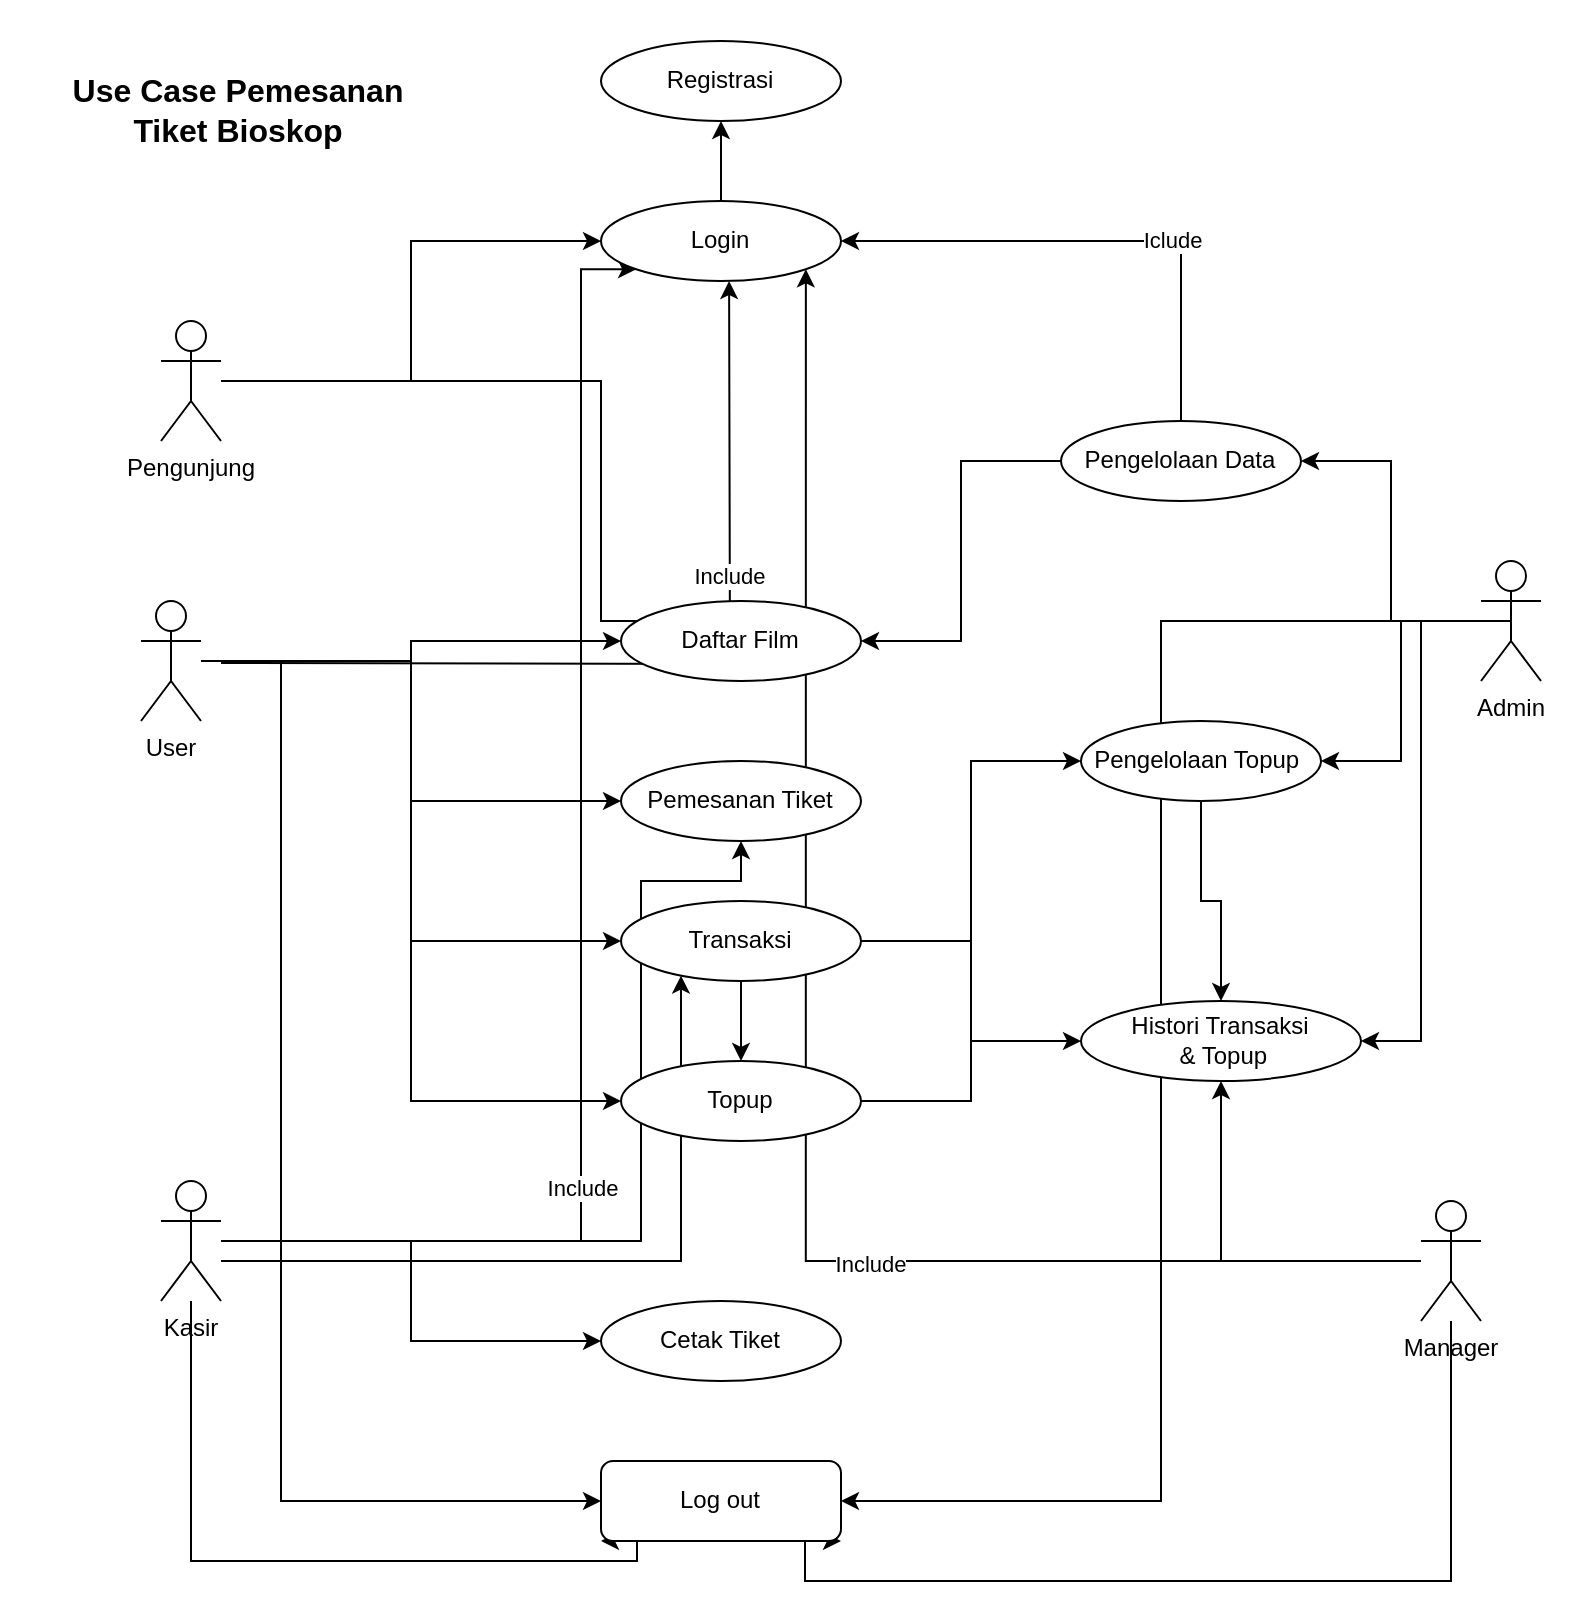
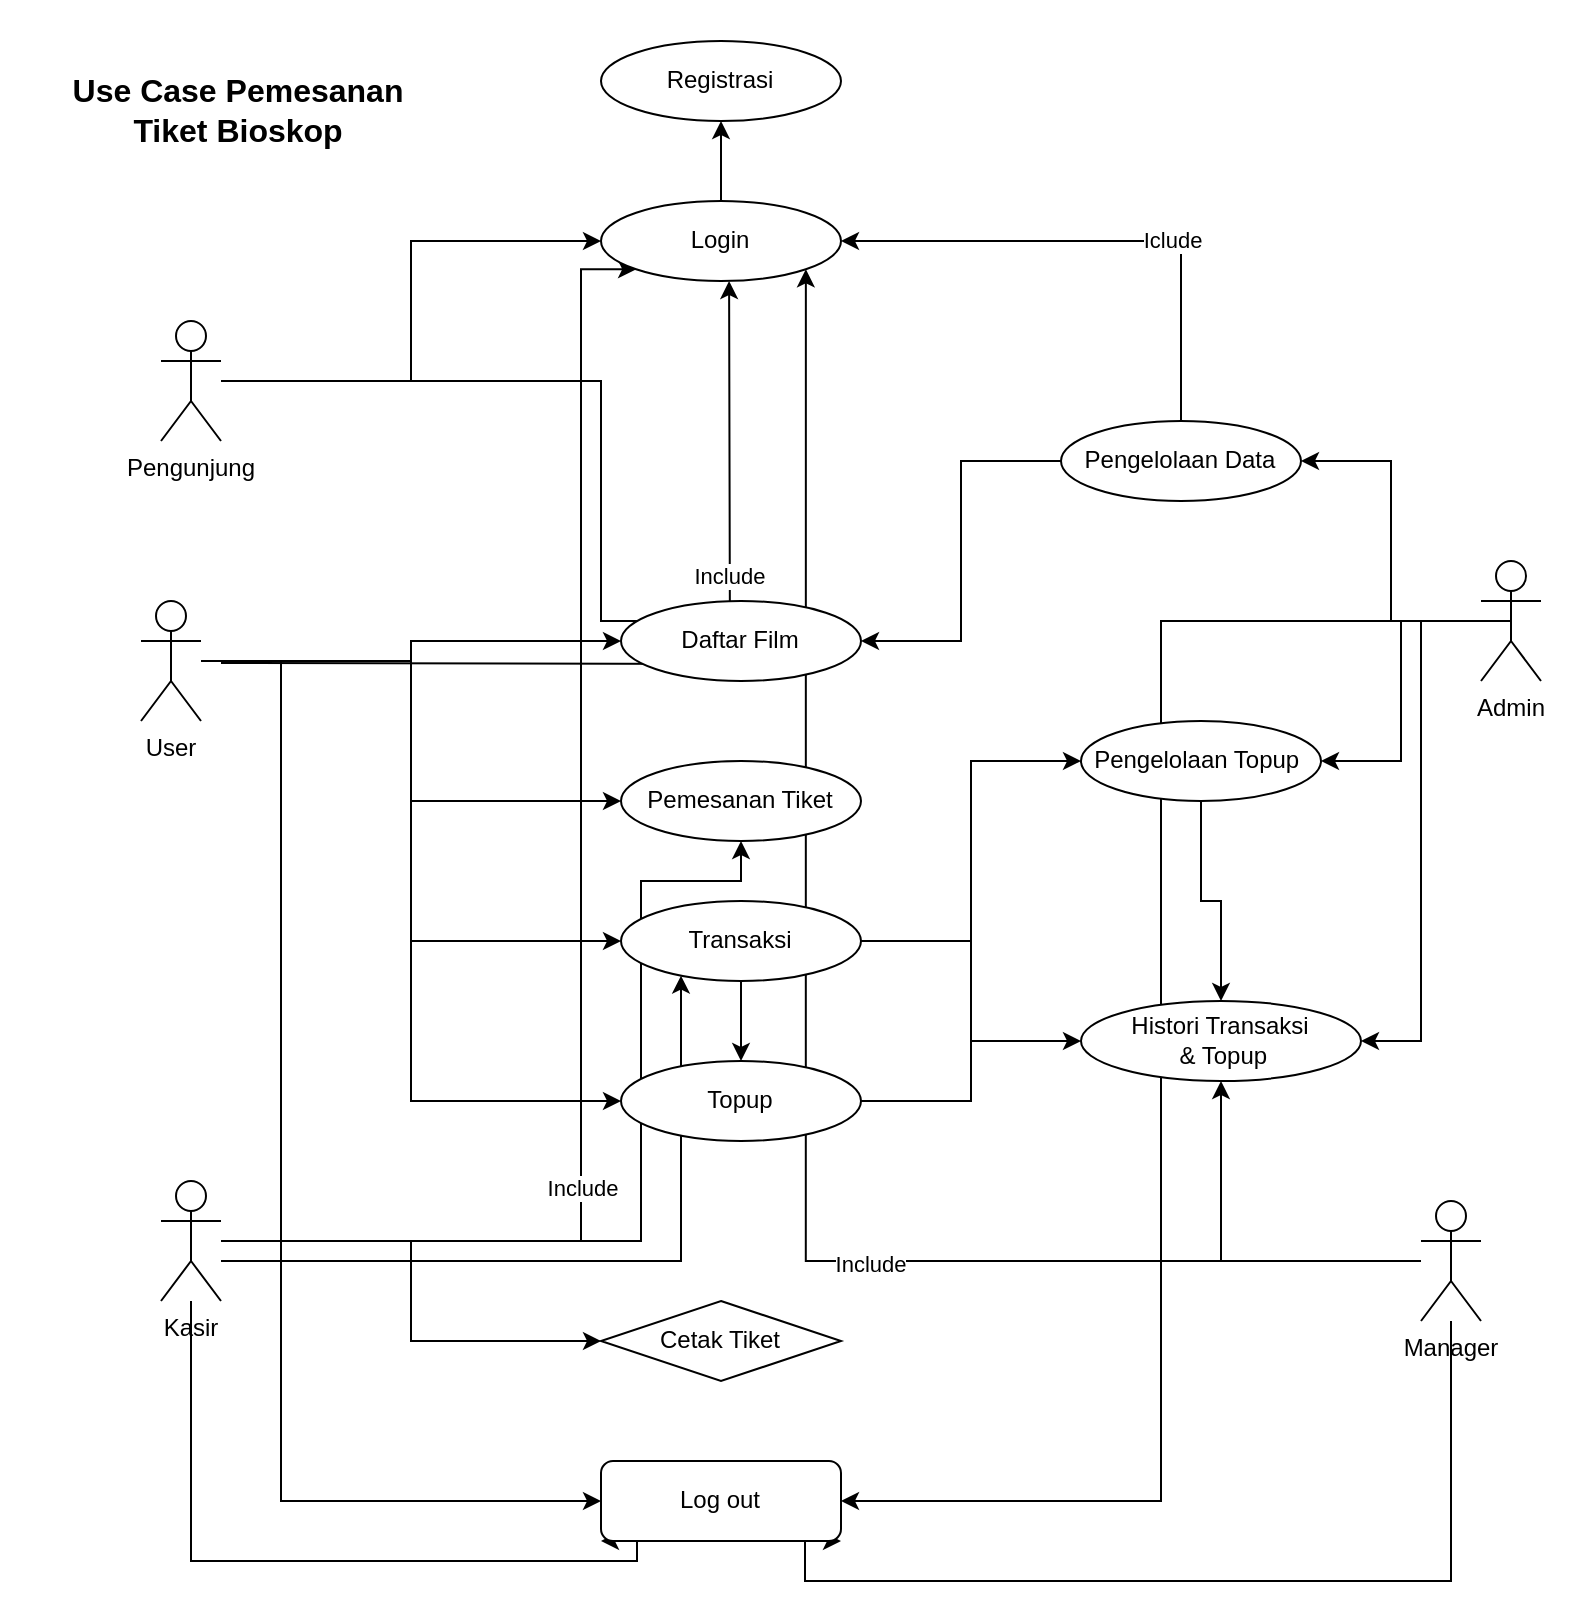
  <mxCell id="0" />
  <mxCell id="1" parent="0" />
  <mxCell id="2" style="edgeStyle=orthogonalEdgeStyle;rounded=0;orthogonalLoop=1;jettySize=auto;html=1;exitX=0.5;exitY=0.5;exitDx=0;exitDy=0;exitPerimeter=0;entryX=1;entryY=0.5;entryDx=0;entryDy=0;" edge="1" parent="1" source="6" target="34"><mxGeometry relative="1" as="geometry" /></mxCell>
  <mxCell id="3" style="edgeStyle=orthogonalEdgeStyle;rounded=0;orthogonalLoop=1;jettySize=auto;html=1;entryX=1;entryY=0.5;entryDx=0;entryDy=0;" edge="1" parent="1" source="6" target="36"><mxGeometry relative="1" as="geometry" /></mxCell>
  <mxCell id="4" style="edgeStyle=orthogonalEdgeStyle;rounded=0;orthogonalLoop=1;jettySize=auto;html=1;entryX=1;entryY=0.5;entryDx=0;entryDy=0;" edge="1" parent="1" source="6" target="37"><mxGeometry relative="1" as="geometry" /></mxCell>
  <mxCell id="5" style="edgeStyle=orthogonalEdgeStyle;rounded=0;orthogonalLoop=1;jettySize=auto;html=1;entryX=1;entryY=0.5;entryDx=0;entryDy=0;" edge="1" parent="1" source="6" target="30"><mxGeometry relative="1" as="geometry" /></mxCell>
  <mxCell id="6" value="Admin" style="shape=umlActor;verticalLabelPosition=bottom;verticalAlign=top;html=1;outlineConnect=0;" vertex="1" parent="1"><mxGeometry x="740" y="280" width="30" height="60" as="geometry" /></mxCell>
  <mxCell id="7" style="edgeStyle=orthogonalEdgeStyle;rounded=0;orthogonalLoop=1;jettySize=auto;html=1;entryX=0.5;entryY=1;entryDx=0;entryDy=0;" edge="1" parent="1" source="11" target="37"><mxGeometry relative="1" as="geometry" /></mxCell>
  <mxCell id="8" style="edgeStyle=orthogonalEdgeStyle;rounded=0;orthogonalLoop=1;jettySize=auto;html=1;entryX=1;entryY=1;entryDx=0;entryDy=0;" edge="1" parent="1" source="11" target="29"><mxGeometry relative="1" as="geometry" /></mxCell>
  <mxCell id="9" value="Include" style="edgeLabel;html=1;align=center;verticalAlign=middle;resizable=0;points=[];" vertex="1" connectable="0" parent="8"><mxGeometry x="-0.312" y="1" relative="1" as="geometry"><mxPoint as="offset" /></mxGeometry></mxCell>
  <mxCell id="10" style="edgeStyle=orthogonalEdgeStyle;rounded=0;orthogonalLoop=1;jettySize=auto;html=1;entryX=1;entryY=1;entryDx=0;entryDy=0;" edge="1" parent="1" source="11" target="30"><mxGeometry relative="1" as="geometry"><Array as="points"><mxPoint x="725" y="790" /><mxPoint x="402" y="790" /></Array></mxGeometry></mxCell>
  <mxCell id="11" value="Manager" style="shape=umlActor;verticalLabelPosition=bottom;verticalAlign=top;html=1;outlineConnect=0;" vertex="1" parent="1"><mxGeometry x="710" y="600" width="30" height="60" as="geometry" /></mxCell>
  <mxCell id="12" style="edgeStyle=orthogonalEdgeStyle;rounded=0;orthogonalLoop=1;jettySize=auto;html=1;entryX=0;entryY=0.5;entryDx=0;entryDy=0;" edge="1" parent="1" source="17" target="45"><mxGeometry relative="1" as="geometry"><mxPoint x="320" y="330" as="targetPoint" /></mxGeometry></mxCell>
  <mxCell id="13" style="edgeStyle=orthogonalEdgeStyle;rounded=0;orthogonalLoop=1;jettySize=auto;html=1;entryX=0;entryY=0.5;entryDx=0;entryDy=0;" edge="1" parent="1" source="17" target="38"><mxGeometry relative="1" as="geometry" /></mxCell>
  <mxCell id="14" style="edgeStyle=orthogonalEdgeStyle;rounded=0;orthogonalLoop=1;jettySize=auto;html=1;entryX=0;entryY=0.5;entryDx=0;entryDy=0;" edge="1" parent="1" source="17" target="41"><mxGeometry relative="1" as="geometry" /></mxCell>
  <mxCell id="15" style="edgeStyle=orthogonalEdgeStyle;rounded=0;orthogonalLoop=1;jettySize=auto;html=1;entryX=0;entryY=0.5;entryDx=0;entryDy=0;" edge="1" parent="1" source="17" target="48"><mxGeometry relative="1" as="geometry" /></mxCell>
  <mxCell id="16" style="edgeStyle=orthogonalEdgeStyle;rounded=0;orthogonalLoop=1;jettySize=auto;html=1;entryX=0;entryY=0.5;entryDx=0;entryDy=0;" edge="1" parent="1" source="17" target="30"><mxGeometry relative="1" as="geometry"><Array as="points"><mxPoint x="140" y="330" /><mxPoint x="140" y="750" /></Array></mxGeometry></mxCell>
  <mxCell id="17" value="User" style="shape=umlActor;verticalLabelPosition=bottom;verticalAlign=top;html=1;outlineConnect=0;" vertex="1" parent="1"><mxGeometry x="70" y="300" width="30" height="60" as="geometry" /></mxCell>
  <mxCell id="18" style="edgeStyle=orthogonalEdgeStyle;rounded=0;orthogonalLoop=1;jettySize=auto;html=1;entryX=0;entryY=1;entryDx=0;entryDy=0;" edge="1" parent="1" source="24" target="29"><mxGeometry relative="1" as="geometry"><Array as="points"><mxPoint x="290" y="620" /><mxPoint x="290" y="134" /></Array></mxGeometry></mxCell>
  <mxCell id="19" value="Include" style="edgeLabel;html=1;align=center;verticalAlign=middle;resizable=0;points=[];" vertex="1" connectable="0" parent="18"><mxGeometry x="-0.403" relative="1" as="geometry"><mxPoint as="offset" /></mxGeometry></mxCell>
  <mxCell id="20" style="edgeStyle=orthogonalEdgeStyle;rounded=0;orthogonalLoop=1;jettySize=auto;html=1;entryX=0.5;entryY=1;entryDx=0;entryDy=0;" edge="1" parent="1" source="24" target="38"><mxGeometry relative="1" as="geometry"><Array as="points"><mxPoint x="320" y="620" /><mxPoint x="320" y="440" /><mxPoint x="370" y="440" /></Array></mxGeometry></mxCell>
  <mxCell id="21" style="edgeStyle=orthogonalEdgeStyle;rounded=0;orthogonalLoop=1;jettySize=auto;html=1;" edge="1" parent="1" source="24" target="41"><mxGeometry relative="1" as="geometry"><Array as="points"><mxPoint x="340" y="630" /></Array></mxGeometry></mxCell>
  <mxCell id="22" style="edgeStyle=orthogonalEdgeStyle;rounded=0;orthogonalLoop=1;jettySize=auto;html=1;" edge="1" parent="1" source="24" target="42"><mxGeometry relative="1" as="geometry" /></mxCell>
  <mxCell id="23" style="edgeStyle=orthogonalEdgeStyle;rounded=0;orthogonalLoop=1;jettySize=auto;html=1;entryX=0;entryY=1;entryDx=0;entryDy=0;" edge="1" parent="1" source="24" target="30"><mxGeometry relative="1" as="geometry"><Array as="points"><mxPoint x="95" y="780" /><mxPoint x="318" y="780" /></Array></mxGeometry></mxCell>
  <mxCell id="24" value="Kasir" style="shape=umlActor;verticalLabelPosition=bottom;verticalAlign=top;html=1;outlineConnect=0;" vertex="1" parent="1"><mxGeometry x="80" y="590" width="30" height="60" as="geometry" /></mxCell>
  <mxCell id="25" style="edgeStyle=orthogonalEdgeStyle;rounded=0;orthogonalLoop=1;jettySize=auto;html=1;entryX=0.5;entryY=0;entryDx=0;entryDy=0;" edge="1" parent="1" source="27" target="45"><mxGeometry relative="1" as="geometry"><mxPoint x="380" y="310" as="targetPoint" /><Array as="points"><mxPoint x="300" y="190" /><mxPoint x="300" y="310" /></Array></mxGeometry></mxCell>
  <mxCell id="26" style="edgeStyle=orthogonalEdgeStyle;rounded=0;orthogonalLoop=1;jettySize=auto;html=1;entryX=0;entryY=0.5;entryDx=0;entryDy=0;" edge="1" parent="1" source="27" target="29"><mxGeometry relative="1" as="geometry" /></mxCell>
  <mxCell id="27" value="Pengunjung" style="shape=umlActor;verticalLabelPosition=bottom;verticalAlign=top;html=1;outlineConnect=0;" vertex="1" parent="1"><mxGeometry x="80" y="160" width="30" height="60" as="geometry" /></mxCell>
  <mxCell id="28" style="edgeStyle=orthogonalEdgeStyle;rounded=0;orthogonalLoop=1;jettySize=auto;html=1;" edge="1" parent="1" source="29" target="46"><mxGeometry relative="1" as="geometry" /></mxCell>
  <mxCell id="29" value="Login" style="ellipse;whiteSpace=wrap;html=1;" vertex="1" parent="1"><mxGeometry x="300" y="100" width="120" height="40" as="geometry" /></mxCell>
  <mxCell id="30" value="Log out" style="whiteSpace=wrap;html=1;rounded=1;" vertex="1" parent="1"><mxGeometry x="300" y="730" width="120" height="40" as="geometry" /></mxCell>
  <mxCell id="31" style="edgeStyle=orthogonalEdgeStyle;rounded=0;orthogonalLoop=1;jettySize=auto;html=1;exitX=0.5;exitY=0;exitDx=0;exitDy=0;entryX=1;entryY=0.5;entryDx=0;entryDy=0;" edge="1" parent="1" source="34" target="29"><mxGeometry relative="1" as="geometry" /></mxCell>
  <mxCell id="32" value="Iclude" style="edgeLabel;html=1;align=center;verticalAlign=middle;resizable=0;points=[];" vertex="1" connectable="0" parent="31"><mxGeometry x="-0.273" y="-1" relative="1" as="geometry"><mxPoint as="offset" /></mxGeometry></mxCell>
  <mxCell id="33" style="edgeStyle=orthogonalEdgeStyle;rounded=0;orthogonalLoop=1;jettySize=auto;html=1;entryX=1;entryY=0.5;entryDx=0;entryDy=0;" edge="1" parent="1" source="34" target="45"><mxGeometry relative="1" as="geometry"><mxPoint x="440" y="330" as="targetPoint" /></mxGeometry></mxCell>
  <mxCell id="34" value="Pengelolaan Data" style="ellipse;whiteSpace=wrap;html=1;" vertex="1" parent="1"><mxGeometry x="530" y="210" width="120" height="40" as="geometry" /></mxCell>
  <mxCell id="35" style="edgeStyle=orthogonalEdgeStyle;rounded=0;orthogonalLoop=1;jettySize=auto;html=1;" edge="1" parent="1" source="36" target="37"><mxGeometry relative="1" as="geometry" /></mxCell>
  <mxCell id="36" value="Pengelolaan Topup&amp;nbsp;" style="ellipse;whiteSpace=wrap;html=1;" vertex="1" parent="1"><mxGeometry x="540" y="360" width="120" height="40" as="geometry" /></mxCell>
  <mxCell id="37" value="Histori Transaksi&lt;br&gt;&amp;nbsp;&amp;amp; Topup" style="ellipse;whiteSpace=wrap;html=1;" vertex="1" parent="1"><mxGeometry x="540" y="500" width="140" height="40" as="geometry" /></mxCell>
  <mxCell id="38" value="Pemesanan Tiket" style="ellipse;whiteSpace=wrap;html=1;" vertex="1" parent="1"><mxGeometry x="310" y="380" width="120" height="40" as="geometry" /></mxCell>
  <mxCell id="39" style="edgeStyle=orthogonalEdgeStyle;rounded=0;orthogonalLoop=1;jettySize=auto;html=1;" edge="1" parent="1" source="41" target="48"><mxGeometry relative="1" as="geometry" /></mxCell>
  <mxCell id="40" style="edgeStyle=orthogonalEdgeStyle;rounded=0;orthogonalLoop=1;jettySize=auto;html=1;entryX=0;entryY=0.5;entryDx=0;entryDy=0;" edge="1" parent="1" source="41" target="37"><mxGeometry relative="1" as="geometry" /></mxCell>
  <mxCell id="41" value="Transaksi" style="ellipse;whiteSpace=wrap;html=1;" vertex="1" parent="1"><mxGeometry x="310" y="450" width="120" height="40" as="geometry" /></mxCell>
- <mxCell id="42" value="Cetak Tiket" style="ellipse;whiteSpace=wrap;html=1;" vertex="1" parent="1"><mxGeometry x="300" y="650" width="120" height="40" as="geometry" /></mxCell>
+ <mxCell id="42" value="Cetak Tiket" style="rhombus;whiteSpace=wrap;html=1;" vertex="1" parent="1"><mxGeometry x="300" y="650" width="120" height="40" as="geometry" /></mxCell>
  <mxCell id="43" style="edgeStyle=orthogonalEdgeStyle;rounded=0;orthogonalLoop=1;jettySize=auto;html=1;entryX=0.617;entryY=0.975;entryDx=0;entryDy=0;entryPerimeter=0;" edge="1" parent="1"><mxGeometry relative="1" as="geometry"><mxPoint x="110" y="331" as="sourcePoint" /><mxPoint x="364.04" y="140" as="targetPoint" /></mxGeometry></mxCell>
  <mxCell id="44" value="Include&amp;nbsp;" style="edgeLabel;html=1;align=center;verticalAlign=middle;resizable=0;points=[];" vertex="1" connectable="0" parent="43"><mxGeometry x="0.338" y="-1" relative="1" as="geometry"><mxPoint as="offset" /></mxGeometry></mxCell>
  <mxCell id="45" value="Daftar Film" style="ellipse;whiteSpace=wrap;html=1;" vertex="1" parent="1"><mxGeometry x="310" y="300" width="120" height="40" as="geometry" /></mxCell>
  <mxCell id="46" value="Registrasi" style="ellipse;whiteSpace=wrap;html=1;" vertex="1" parent="1"><mxGeometry x="300" y="20" width="120" height="40" as="geometry" /></mxCell>
  <mxCell id="47" style="edgeStyle=orthogonalEdgeStyle;rounded=0;orthogonalLoop=1;jettySize=auto;html=1;entryX=0;entryY=0.5;entryDx=0;entryDy=0;" edge="1" parent="1" source="48" target="36"><mxGeometry relative="1" as="geometry" /></mxCell>
  <mxCell id="48" value="Topup" style="ellipse;whiteSpace=wrap;html=1;" vertex="1" parent="1"><mxGeometry x="310" y="530" width="120" height="40" as="geometry" /></mxCell>
  <mxCell id="49" value="&lt;b&gt;&lt;font style=&quot;font-size: 16px;&quot;&gt;Use Case Pemesanan Tiket Bioskop&lt;/font&gt;&lt;/b&gt;" style="text;html=1;align=center;verticalAlign=middle;whiteSpace=wrap;rounded=0;" vertex="1" parent="1"><mxGeometry x="20" y="20" width="197.5" height="70" as="geometry" /></mxCell>
